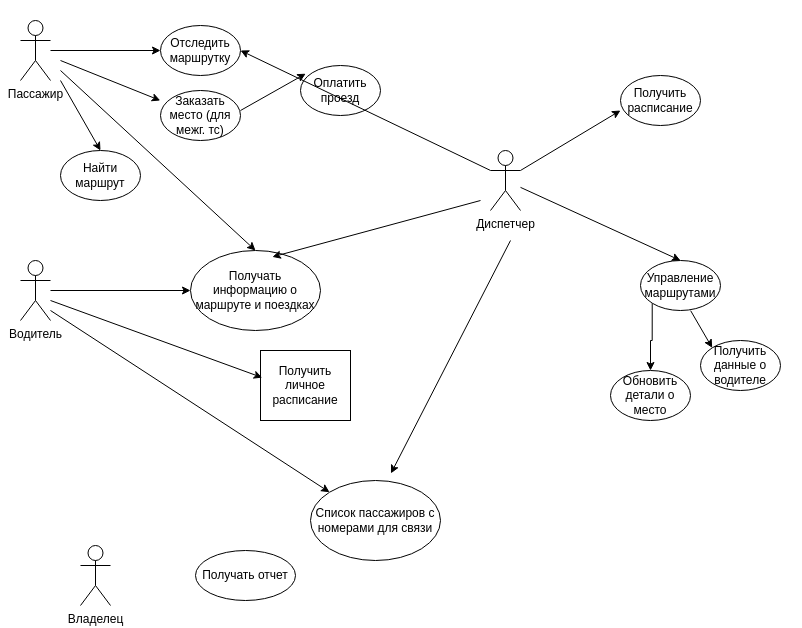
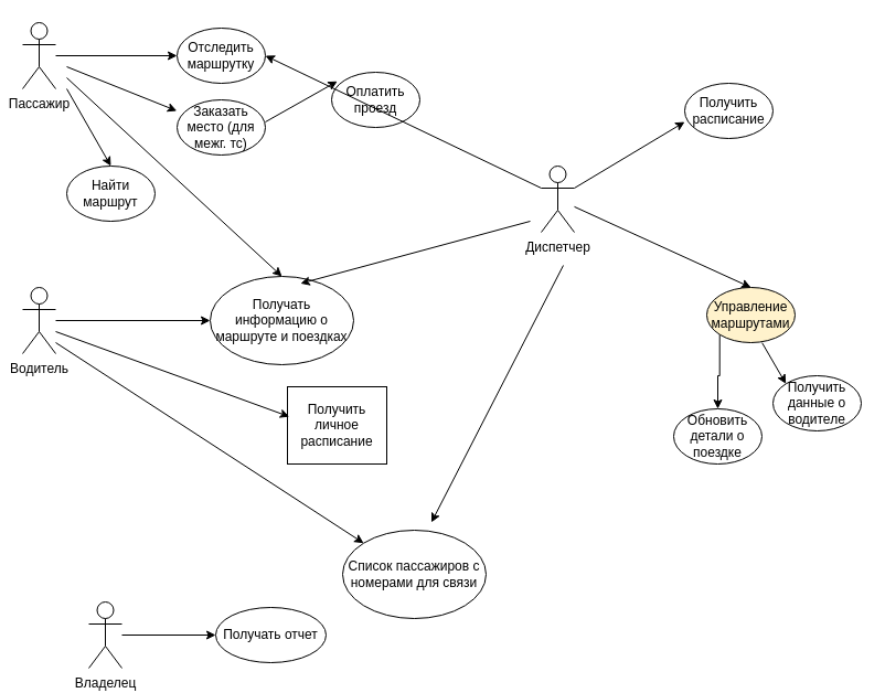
  <mxCell id="0" />
  <mxCell id="1" parent="0" />
  <mxCell id="2" value="" style="edgeStyle=orthogonalEdgeStyle;rounded=0;orthogonalLoop=1;jettySize=auto;html=1;" edge="1" parent="1" source="3" target="12"><mxGeometry relative="1" as="geometry" /></mxCell>
  <mxCell id="3" value="Водитель" style="shape=umlActor;verticalLabelPosition=bottom;verticalAlign=top;html=1;outlineConnect=0;" vertex="1" parent="1"><mxGeometry x="20" y="260" width="30" height="60" as="geometry" /></mxCell>
  <mxCell id="4" value="" style="edgeStyle=orthogonalEdgeStyle;rounded=0;orthogonalLoop=1;jettySize=auto;html=1;" edge="1" parent="1" source="5" target="9"><mxGeometry relative="1" as="geometry" /></mxCell>
  <mxCell id="5" value="Пассажир" style="shape=umlActor;verticalLabelPosition=bottom;verticalAlign=top;html=1;outlineConnect=0;" vertex="1" parent="1"><mxGeometry x="20" y="20" width="30" height="60" as="geometry" /></mxCell>
  <mxCell id="6" value="Диспетчер" style="shape=umlActor;verticalLabelPosition=bottom;verticalAlign=top;html=1;outlineConnect=0;" vertex="1" parent="1"><mxGeometry x="490" y="150" width="30" height="60" as="geometry" /></mxCell>
+ <mxCell id="7" value="" style="edgeStyle=orthogonalEdgeStyle;rounded=0;orthogonalLoop=1;jettySize=auto;html=1;" edge="1" parent="1" source="8" target="20"><mxGeometry relative="1" as="geometry" /></mxCell>
  <mxCell id="8" value="Владелец" style="shape=umlActor;verticalLabelPosition=bottom;verticalAlign=top;html=1;outlineConnect=0;" vertex="1" parent="1"><mxGeometry x="80" y="545" width="30" height="60" as="geometry" /></mxCell>
  <mxCell id="9" value="Отследить маршрутку" style="ellipse;whiteSpace=wrap;html=1;" vertex="1" parent="1"><mxGeometry x="160" y="25" width="80" height="50" as="geometry" /></mxCell>
  <mxCell id="10" value="Заказать место (для межг. тс)" style="ellipse;whiteSpace=wrap;html=1;" vertex="1" parent="1"><mxGeometry x="160" y="90" width="80" height="50" as="geometry" /></mxCell>
  <mxCell id="11" value="" style="endArrow=classic;html=1;rounded=0;entryX=-0.003;entryY=0.2;entryDx=0;entryDy=0;entryPerimeter=0;" edge="1" parent="1" target="10"><mxGeometry width="50" height="50" relative="1" as="geometry"><mxPoint x="60" y="60" as="sourcePoint" /><mxPoint x="130" y="60" as="targetPoint" /></mxGeometry></mxCell>
  <mxCell id="12" value="Получать информацию о маршруте и поездках" style="ellipse;whiteSpace=wrap;html=1;" vertex="1" parent="1"><mxGeometry x="190" y="250" width="130" height="80" as="geometry" /></mxCell>
  <mxCell id="13" value="" style="endArrow=classic;html=1;rounded=0;entryX=0.5;entryY=0;entryDx=0;entryDy=0;" edge="1" parent="1" target="12"><mxGeometry width="50" height="50" relative="1" as="geometry"><mxPoint x="60" y="70" as="sourcePoint" /><mxPoint x="120" y="130" as="targetPoint" /></mxGeometry></mxCell>
  <mxCell id="14" style="edgeStyle=orthogonalEdgeStyle;rounded=0;orthogonalLoop=1;jettySize=auto;html=1;exitX=0;exitY=1;exitDx=0;exitDy=0;entryX=0.5;entryY=0;entryDx=0;entryDy=0;" edge="1" parent="1" source="15" target="23"><mxGeometry relative="1" as="geometry" /></mxCell>
- <mxCell id="15" value="Управление маршрутами" style="ellipse;whiteSpace=wrap;html=1;" vertex="1" parent="1"><mxGeometry x="640" y="260" width="80" height="50" as="geometry" /></mxCell>
+ <mxCell id="15" value="Управление маршрутами" style="ellipse;whiteSpace=wrap;html=1;fillColor=#fff2cc;" vertex="1" parent="1"><mxGeometry x="640" y="260" width="80" height="50" as="geometry" /></mxCell>
  <mxCell id="16" value="" style="endArrow=classic;html=1;rounded=0;entryX=0.5;entryY=0;entryDx=0;entryDy=0;" edge="1" parent="1" source="6" target="15"><mxGeometry width="50" height="50" relative="1" as="geometry"><mxPoint x="470" y="50" as="sourcePoint" /><mxPoint x="440" y="110" as="targetPoint" /></mxGeometry></mxCell>
  <mxCell id="17" value="" style="endArrow=classic;html=1;rounded=0;entryX=0.63;entryY=0.08;entryDx=0;entryDy=0;entryPerimeter=0;" edge="1" parent="1" target="12"><mxGeometry width="50" height="50" relative="1" as="geometry"><mxPoint x="480" y="200" as="sourcePoint" /><mxPoint x="330" y="190" as="targetPoint" /></mxGeometry></mxCell>
  <mxCell id="18" value="&lt;div&gt;Получить данные о водителе&lt;/div&gt;" style="ellipse;whiteSpace=wrap;html=1;" vertex="1" parent="1"><mxGeometry x="700" y="340" width="80" height="50" as="geometry" /></mxCell>
  <mxCell id="19" value="" style="endArrow=classic;html=1;rounded=0;entryX=0;entryY=0;entryDx=0;entryDy=0;exitX=0.627;exitY=1.004;exitDx=0;exitDy=0;exitPerimeter=0;" edge="1" parent="1" source="15" target="18"><mxGeometry width="50" height="50" relative="1" as="geometry"><mxPoint x="720" y="280" as="sourcePoint" /><mxPoint x="770" y="230" as="targetPoint" /></mxGeometry></mxCell>
  <mxCell id="20" value="Получать отчет" style="ellipse;whiteSpace=wrap;html=1;" vertex="1" parent="1"><mxGeometry x="195" y="550" width="100" height="50" as="geometry" /></mxCell>
  <mxCell id="21" value="&lt;div&gt;Оплатить проезд&lt;/div&gt;" style="ellipse;whiteSpace=wrap;html=1;" vertex="1" parent="1"><mxGeometry x="300" y="65" width="80" height="50" as="geometry" /></mxCell>
  <mxCell id="22" value="" style="endArrow=classic;html=1;rounded=0;entryX=0.065;entryY=0.164;entryDx=0;entryDy=0;entryPerimeter=0;" edge="1" parent="1" target="21"><mxGeometry width="50" height="50" relative="1" as="geometry"><mxPoint x="240" y="110" as="sourcePoint" /><mxPoint x="290" y="60" as="targetPoint" /></mxGeometry></mxCell>
- <mxCell id="23" value="Обновить детали о место" style="ellipse;whiteSpace=wrap;html=1;" vertex="1" parent="1"><mxGeometry x="610" y="370" width="80" height="50" as="geometry" /></mxCell>
+ <mxCell id="23" value="Обновить детали о поездке" style="ellipse;whiteSpace=wrap;html=1;" vertex="1" parent="1"><mxGeometry x="610" y="370" width="80" height="50" as="geometry" /></mxCell>
  <mxCell id="24" value="Найти маршрут" style="ellipse;whiteSpace=wrap;html=1;" vertex="1" parent="1"><mxGeometry x="60" y="150" width="80" height="50" as="geometry" /></mxCell>
  <mxCell id="25" value="" style="endArrow=classic;html=1;rounded=0;entryX=0.5;entryY=0;entryDx=0;entryDy=0;" edge="1" parent="1" target="24"><mxGeometry width="50" height="50" relative="1" as="geometry"><mxPoint x="60" y="80" as="sourcePoint" /><mxPoint x="255" y="260" as="targetPoint" /></mxGeometry></mxCell>
  <mxCell id="26" value="Получить личное расписание" style="whiteSpace=wrap;html=1;rounded=0;" vertex="1" parent="1"><mxGeometry x="260" y="350" width="90" height="70" as="geometry" /></mxCell>
  <mxCell id="27" value="" style="endArrow=classic;html=1;rounded=0;entryX=0.019;entryY=0.387;entryDx=0;entryDy=0;entryPerimeter=0;" edge="1" parent="1" target="26"><mxGeometry width="50" height="50" relative="1" as="geometry"><mxPoint x="50" y="300" as="sourcePoint" /><mxPoint x="245" y="480" as="targetPoint" /></mxGeometry></mxCell>
  <mxCell id="28" value="Список пассажиров с номерами для связи" style="ellipse;whiteSpace=wrap;html=1;" vertex="1" parent="1"><mxGeometry x="310" y="480" width="130" height="80" as="geometry" /></mxCell>
  <mxCell id="29" value="" style="endArrow=classic;html=1;rounded=0;entryX=0;entryY=0;entryDx=0;entryDy=0;" edge="1" parent="1" target="28"><mxGeometry width="50" height="50" relative="1" as="geometry"><mxPoint x="50" y="310" as="sourcePoint" /><mxPoint x="336" y="379" as="targetPoint" /></mxGeometry></mxCell>
  <mxCell id="30" value="" style="endArrow=classic;html=1;rounded=0;entryX=0.619;entryY=-0.089;entryDx=0;entryDy=0;entryPerimeter=0;" edge="1" parent="1" target="28"><mxGeometry width="50" height="50" relative="1" as="geometry"><mxPoint x="510" y="240" as="sourcePoint" /><mxPoint x="320" y="390" as="targetPoint" /></mxGeometry></mxCell>
  <mxCell id="31" value="" style="endArrow=classic;html=1;rounded=0;entryX=0.5;entryY=0;entryDx=0;entryDy=0;exitX=0;exitY=0.333;exitDx=0;exitDy=0;exitPerimeter=0;" edge="1" parent="1" source="6"><mxGeometry width="50" height="50" relative="1" as="geometry"><mxPoint x="430" y="-100" as="sourcePoint" /><mxPoint x="240" y="50" as="targetPoint" /></mxGeometry></mxCell>
  <mxCell id="32" value="" style="endArrow=classic;html=1;rounded=0;exitX=1;exitY=0.333;exitDx=0;exitDy=0;exitPerimeter=0;" edge="1" parent="1" source="6"><mxGeometry width="50" height="50" relative="1" as="geometry"><mxPoint x="660" y="50" as="sourcePoint" /><mxPoint x="620" y="110" as="targetPoint" /></mxGeometry></mxCell>
  <mxCell id="33" value="Получить расписание " style="ellipse;whiteSpace=wrap;html=1;" vertex="1" parent="1"><mxGeometry x="620" y="75" width="80" height="50" as="geometry" /></mxCell>
